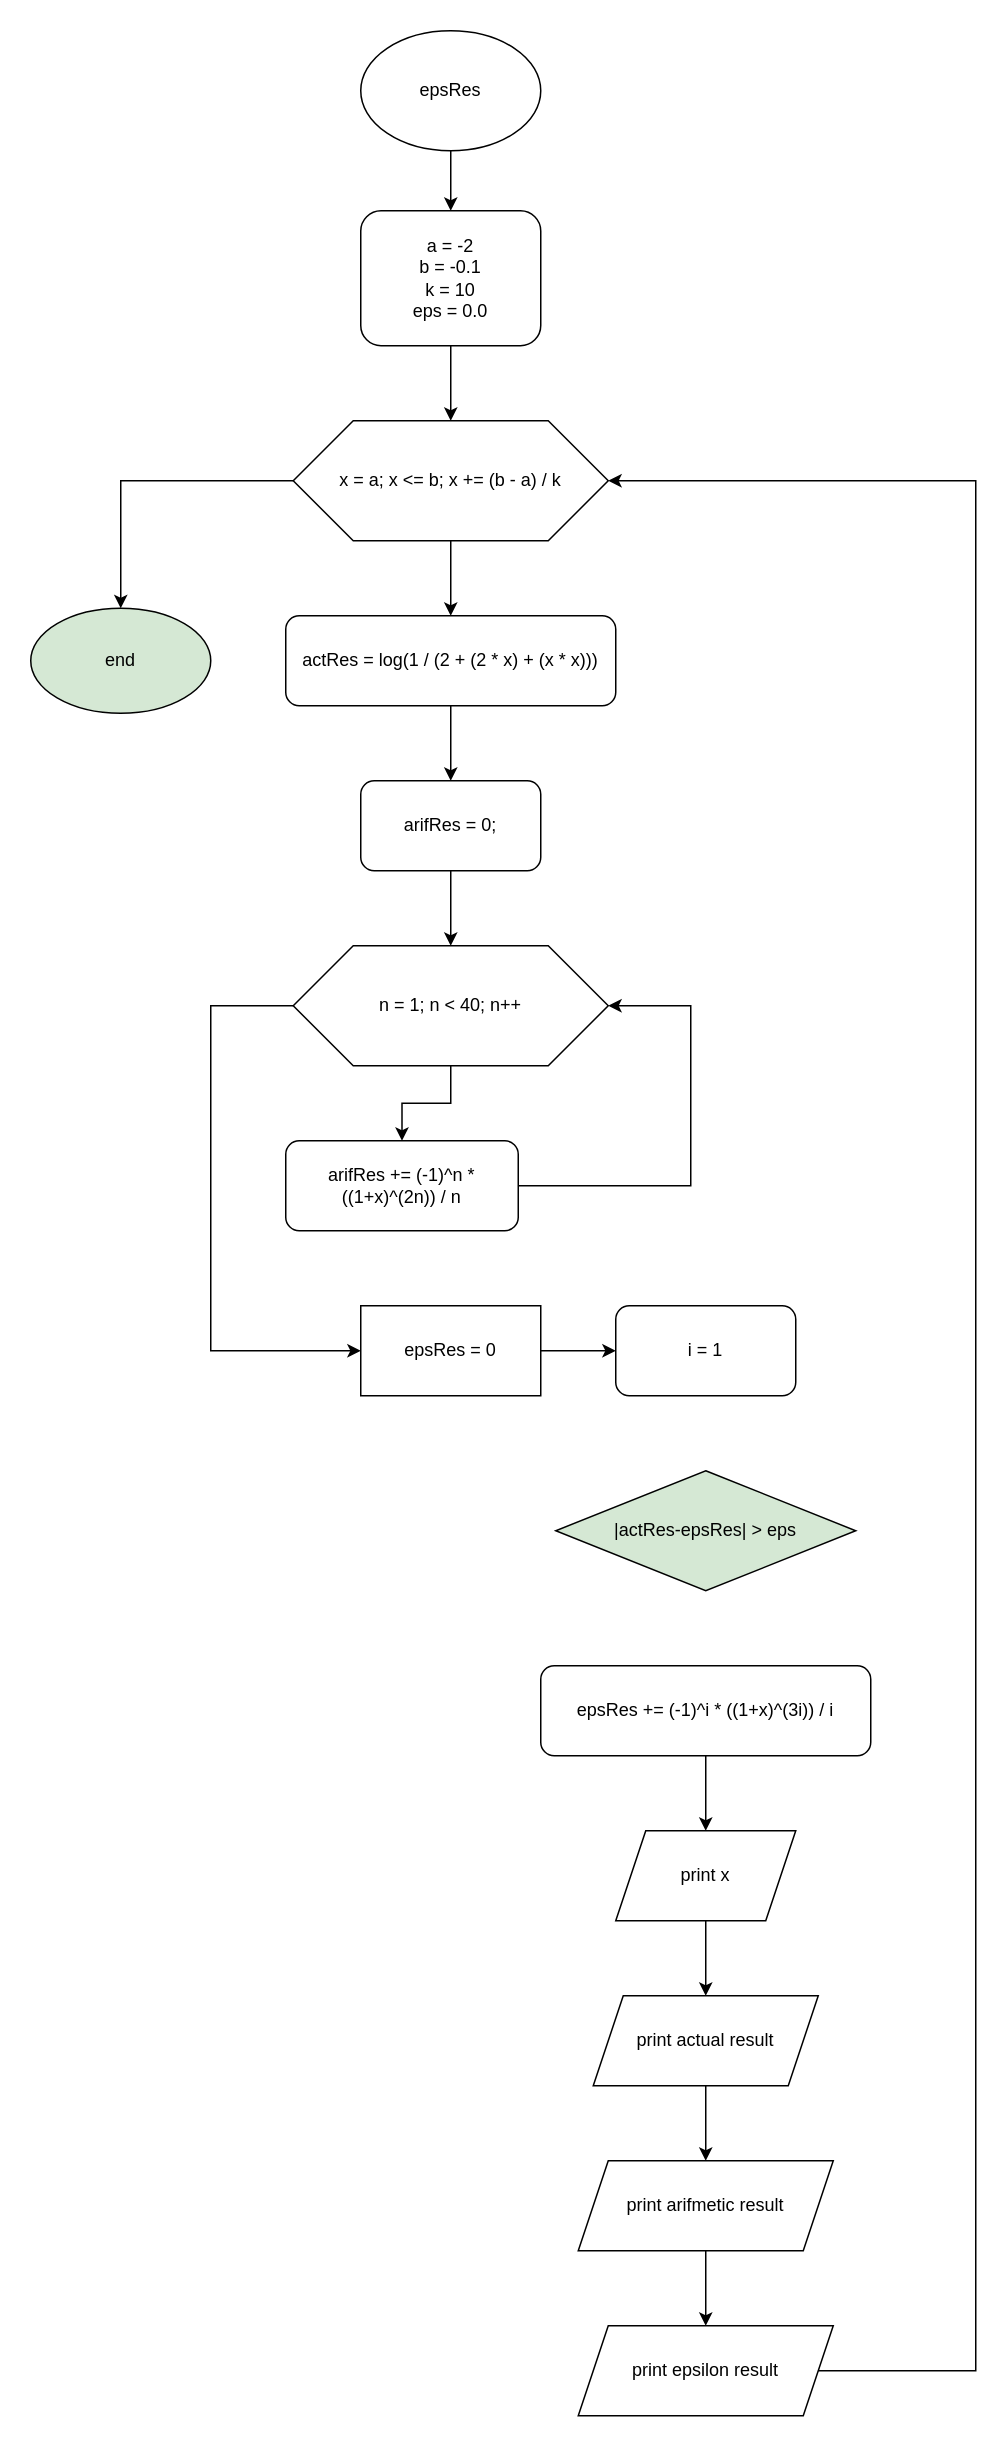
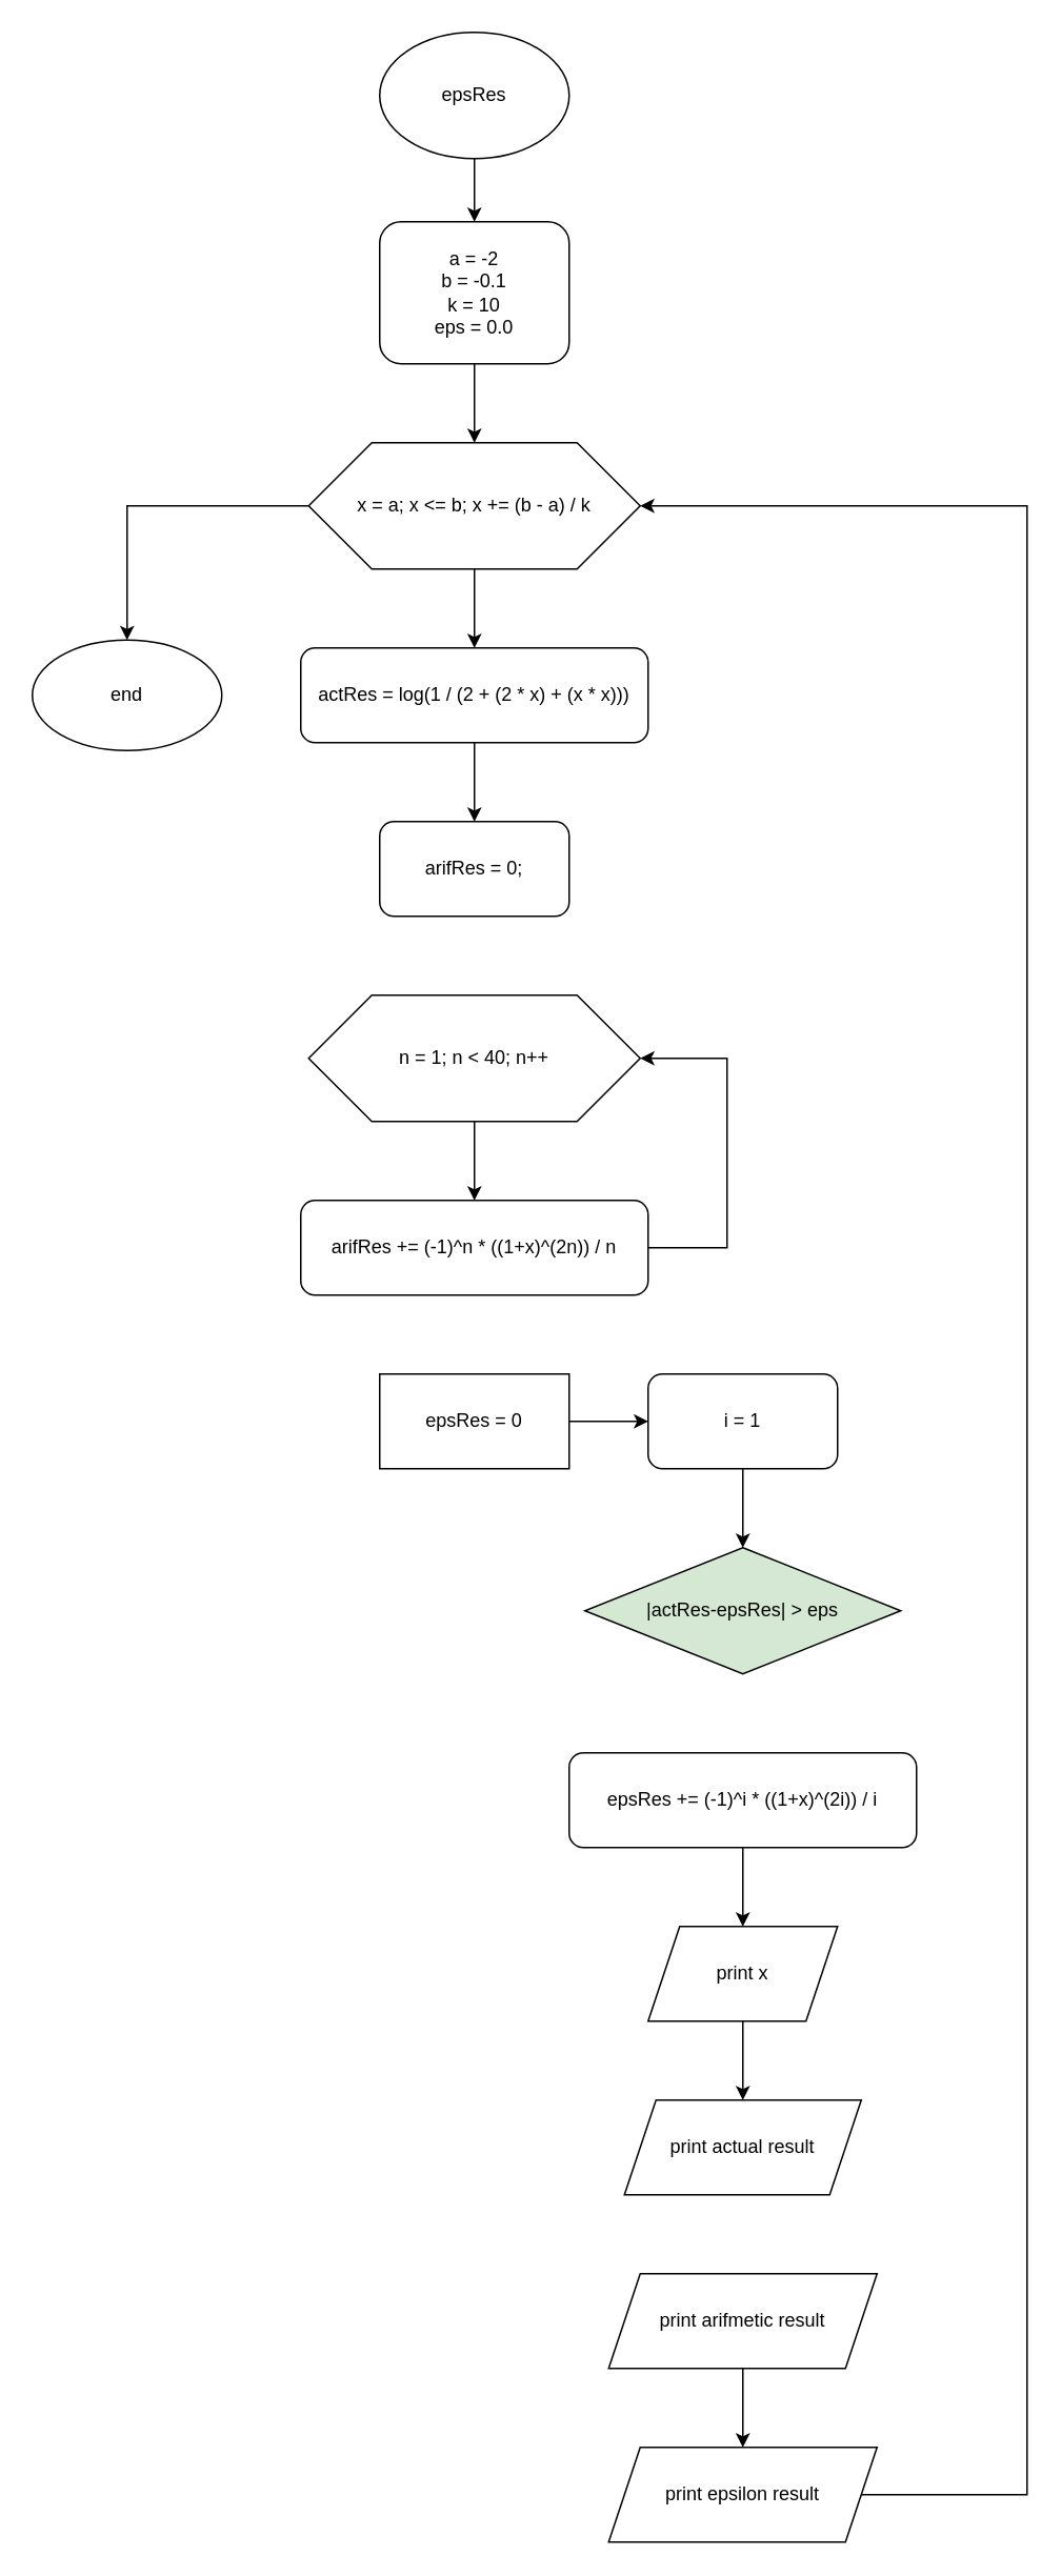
  <mxCell id="0" />
  <mxCell id="1" parent="0" />
  <mxCell id="2" style="edgeStyle=orthogonalEdgeStyle;rounded=0;orthogonalLoop=1;jettySize=auto;html=1;entryX=0.5;entryY=0;entryDx=0;entryDy=0;" edge="1" parent="1" source="3" target="5"><mxGeometry relative="1" as="geometry" /></mxCell>
  <mxCell id="3" value="epsRes" style="ellipse;whiteSpace=wrap;html=1;" vertex="1" parent="1"><mxGeometry x="240" y="20" width="120" height="80" as="geometry" /></mxCell>
  <mxCell id="4" style="edgeStyle=orthogonalEdgeStyle;rounded=0;orthogonalLoop=1;jettySize=auto;html=1;entryX=0.5;entryY=0;entryDx=0;entryDy=0;" edge="1" parent="1" source="5" target="8"><mxGeometry relative="1" as="geometry" /></mxCell>
  <mxCell id="5" value="&lt;div&gt;a = -2&lt;/div&gt;&lt;div&gt;b = -0.1&lt;/div&gt;&lt;div&gt;k = 10&lt;/div&gt;eps = 0.0" style="rounded=1;whiteSpace=wrap;html=1;" vertex="1" parent="1"><mxGeometry x="240" y="140" width="120" height="90" as="geometry" /></mxCell>
  <mxCell id="6" style="edgeStyle=orthogonalEdgeStyle;rounded=0;orthogonalLoop=1;jettySize=auto;html=1;" edge="1" parent="1" source="8" target="10"><mxGeometry relative="1" as="geometry" /></mxCell>
  <mxCell id="7" style="edgeStyle=orthogonalEdgeStyle;rounded=0;orthogonalLoop=1;jettySize=auto;html=1;exitX=0;exitY=0.5;exitDx=0;exitDy=0;" edge="1" parent="1" source="8" target="33"><mxGeometry relative="1" as="geometry" /></mxCell>
  <mxCell id="8" value="x = a; x &amp;lt;= b; x += (b - a) / k" style="shape=hexagon;perimeter=hexagonPerimeter2;whiteSpace=wrap;html=1;fixedSize=1;size=40;" vertex="1" parent="1"><mxGeometry x="195" y="280" width="210" height="80" as="geometry" /></mxCell>
  <mxCell id="9" style="edgeStyle=orthogonalEdgeStyle;rounded=0;orthogonalLoop=1;jettySize=auto;html=1;entryX=0.5;entryY=0;entryDx=0;entryDy=0;" edge="1" parent="1" source="10" target="12"><mxGeometry relative="1" as="geometry" /></mxCell>
  <mxCell id="10" value="actRes = log(1 / (2 + (2 * x) + (x * x)))" style="rounded=1;whiteSpace=wrap;html=1;" vertex="1" parent="1"><mxGeometry x="190" y="410" width="220" height="60" as="geometry" /></mxCell>
- <mxCell id="11" style="edgeStyle=orthogonalEdgeStyle;rounded=0;orthogonalLoop=1;jettySize=auto;html=1;entryX=0.5;entryY=0;entryDx=0;entryDy=0;" edge="1" parent="1" source="12" target="15"><mxGeometry relative="1" as="geometry" /></mxCell>
  <mxCell id="12" value="arifRes = 0;" style="rounded=1;whiteSpace=wrap;html=1;" vertex="1" parent="1"><mxGeometry x="240" y="520" width="120" height="60" as="geometry" /></mxCell>
  <mxCell id="13" style="edgeStyle=orthogonalEdgeStyle;rounded=0;orthogonalLoop=1;jettySize=auto;html=1;entryX=0.5;entryY=0;entryDx=0;entryDy=0;" edge="1" parent="1" source="15" target="17"><mxGeometry relative="1" as="geometry" /></mxCell>
- <mxCell id="14" style="edgeStyle=orthogonalEdgeStyle;rounded=0;orthogonalLoop=1;jettySize=auto;html=1;exitX=0;exitY=0.5;exitDx=0;exitDy=0;entryX=0;entryY=0.5;entryDx=0;entryDy=0;" edge="1" parent="1" source="15" target="19"><mxGeometry relative="1" as="geometry"><Array as="points"><mxPoint x="140" y="670" /><mxPoint x="140" y="900" /></Array></mxGeometry></mxCell>
  <mxCell id="15" value="n = 1; n &amp;lt; 40; n++" style="shape=hexagon;perimeter=hexagonPerimeter2;whiteSpace=wrap;html=1;fixedSize=1;size=40;" vertex="1" parent="1"><mxGeometry x="195" y="630" width="210" height="80" as="geometry" /></mxCell>
  <mxCell id="16" style="edgeStyle=orthogonalEdgeStyle;rounded=0;orthogonalLoop=1;jettySize=auto;html=1;entryX=1;entryY=0.5;entryDx=0;entryDy=0;" edge="1" parent="1" source="17" target="15"><mxGeometry relative="1" as="geometry"><Array as="points"><mxPoint x="460" y="790" /><mxPoint x="460" y="670" /></Array></mxGeometry></mxCell>
- <mxCell id="17" value="arifRes += (-1)^n * ((1+x)^(2n)) / n" style="rounded=1;whiteSpace=wrap;html=1;" vertex="1" parent="1"><mxGeometry x="190" y="760" width="155" height="60" as="geometry" /></mxCell>
+ <mxCell id="17" value="arifRes += (-1)^n * ((1+x)^(2n)) / n" style="rounded=1;whiteSpace=wrap;html=1;" vertex="1" parent="1"><mxGeometry x="190" y="760" width="220" height="60" as="geometry" /></mxCell>
  <mxCell id="18" style="edgeStyle=orthogonalEdgeStyle;rounded=0;orthogonalLoop=1;jettySize=auto;html=1;exitX=1;exitY=0.5;exitDx=0;exitDy=0;entryX=0;entryY=0.5;entryDx=0;entryDy=0;" edge="1" parent="1" source="19" target="21"><mxGeometry relative="1" as="geometry" /></mxCell>
  <mxCell id="19" value="epsRes = 0" style="whiteSpace=wrap;html=1;rounded=0;" vertex="1" parent="1"><mxGeometry x="240" y="870" width="120" height="60" as="geometry" /></mxCell>
+ <mxCell id="20" style="edgeStyle=orthogonalEdgeStyle;rounded=0;orthogonalLoop=1;jettySize=auto;html=1;entryX=0.5;entryY=0;entryDx=0;entryDy=0;" edge="1" parent="1" source="21" target="22"><mxGeometry relative="1" as="geometry" /></mxCell>
  <mxCell id="21" value="i = 1" style="rounded=1;whiteSpace=wrap;html=1;" vertex="1" parent="1"><mxGeometry x="410" y="870" width="120" height="60" as="geometry" /></mxCell>
  <mxCell id="22" value="|actRes-epsRes| &amp;gt; eps" style="rhombus;whiteSpace=wrap;html=1;fillColor=#d5e8d4;" vertex="1" parent="1"><mxGeometry x="370" y="980" width="200" height="80" as="geometry" /></mxCell>
  <mxCell id="23" style="edgeStyle=orthogonalEdgeStyle;rounded=0;orthogonalLoop=1;jettySize=auto;html=1;entryX=0.5;entryY=0;entryDx=0;entryDy=0;" edge="1" parent="1" source="24" target="26"><mxGeometry relative="1" as="geometry" /></mxCell>
- <mxCell id="24" value="epsRes += (-1)^i * ((1+x)^(3i)) / i" style="rounded=1;whiteSpace=wrap;html=1;" vertex="1" parent="1"><mxGeometry x="360" y="1110" width="220" height="60" as="geometry" /></mxCell>
+ <mxCell id="24" value="epsRes += (-1)^i * ((1+x)^(2i)) / i" style="rounded=1;whiteSpace=wrap;html=1;" vertex="1" parent="1"><mxGeometry x="360" y="1110" width="220" height="60" as="geometry" /></mxCell>
  <mxCell id="25" style="edgeStyle=orthogonalEdgeStyle;rounded=0;orthogonalLoop=1;jettySize=auto;html=1;entryX=0.5;entryY=0;entryDx=0;entryDy=0;" edge="1" parent="1" source="26" target="28"><mxGeometry relative="1" as="geometry" /></mxCell>
  <mxCell id="26" value="print x" style="shape=parallelogram;perimeter=parallelogramPerimeter;whiteSpace=wrap;html=1;fixedSize=1;" vertex="1" parent="1"><mxGeometry x="410" y="1220" width="120" height="60" as="geometry" /></mxCell>
- <mxCell id="27" style="edgeStyle=orthogonalEdgeStyle;rounded=0;orthogonalLoop=1;jettySize=auto;html=1;entryX=0.5;entryY=0;entryDx=0;entryDy=0;" edge="1" parent="1" source="28" target="30"><mxGeometry relative="1" as="geometry" /></mxCell>
  <mxCell id="28" value="print actual result" style="shape=parallelogram;perimeter=parallelogramPerimeter;whiteSpace=wrap;html=1;fixedSize=1;" vertex="1" parent="1"><mxGeometry x="395" y="1330" width="150" height="60" as="geometry" /></mxCell>
  <mxCell id="29" style="edgeStyle=orthogonalEdgeStyle;rounded=0;orthogonalLoop=1;jettySize=auto;html=1;exitX=0.5;exitY=1;exitDx=0;exitDy=0;entryX=0.5;entryY=0;entryDx=0;entryDy=0;" edge="1" parent="1" source="30" target="32"><mxGeometry relative="1" as="geometry" /></mxCell>
  <mxCell id="30" value="print arifmetic result" style="shape=parallelogram;perimeter=parallelogramPerimeter;whiteSpace=wrap;html=1;fixedSize=1;" vertex="1" parent="1"><mxGeometry x="385" y="1440" width="170" height="60" as="geometry" /></mxCell>
  <mxCell id="31" style="edgeStyle=orthogonalEdgeStyle;rounded=0;orthogonalLoop=1;jettySize=auto;html=1;exitX=1;exitY=0.5;exitDx=0;exitDy=0;entryX=1;entryY=0.5;entryDx=0;entryDy=0;" edge="1" parent="1" source="32" target="8"><mxGeometry relative="1" as="geometry"><mxPoint x="610" y="630" as="targetPoint" /><Array as="points"><mxPoint x="650" y="1580" /><mxPoint x="650" y="320" /></Array></mxGeometry></mxCell>
  <mxCell id="32" value="print epsilon result" style="shape=parallelogram;perimeter=parallelogramPerimeter;whiteSpace=wrap;html=1;fixedSize=1;" vertex="1" parent="1"><mxGeometry x="385" y="1550" width="170" height="60" as="geometry" /></mxCell>
- <mxCell id="33" value="end" style="ellipse;whiteSpace=wrap;html=1;fillColor=#d5e8d4;" vertex="1" parent="1"><mxGeometry x="20" y="405" width="120" height="70" as="geometry" /></mxCell>
+ <mxCell id="33" value="end" style="ellipse;whiteSpace=wrap;html=1;" vertex="1" parent="1"><mxGeometry x="20" y="405" width="120" height="70" as="geometry" /></mxCell>
